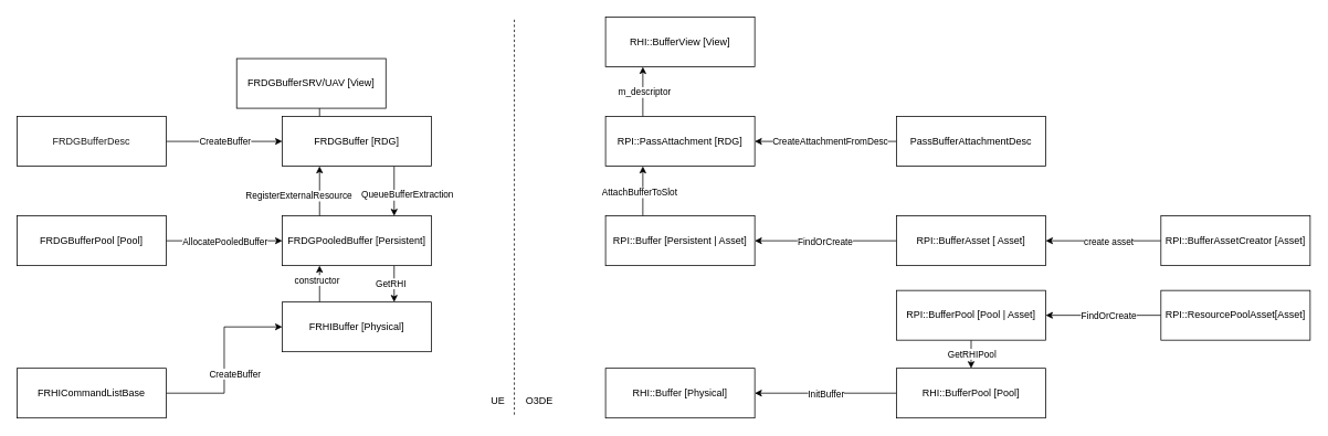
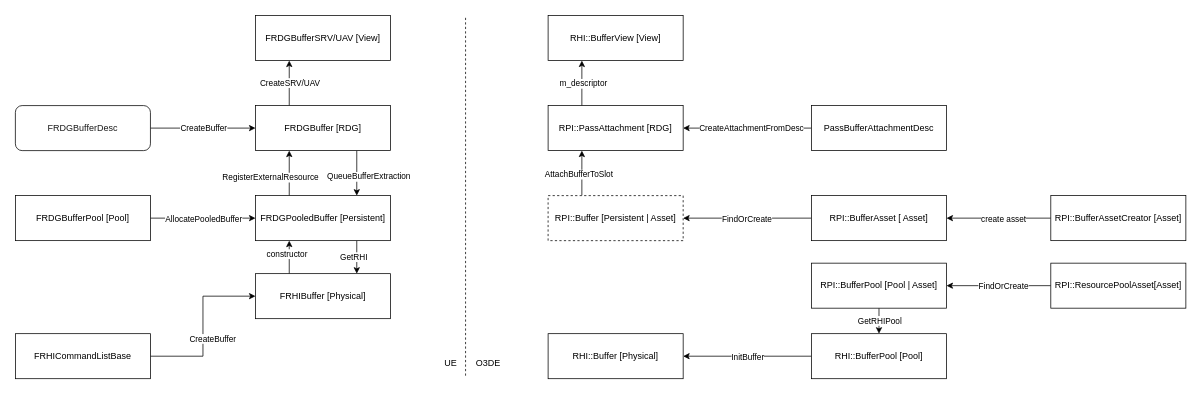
  <mxCell id="0" />
  <mxCell id="1" parent="0" />
  <mxCell id="2" style="edgeStyle=orthogonalEdgeStyle;orthogonalLoop=1;jettySize=auto;html=1;exitX=0.75;exitY=1;exitDx=0;exitDy=0;entryX=0.75;entryY=0;entryDx=0;entryDy=0;" parent="1" source="6" target="11" edge="1"><mxGeometry relative="1" as="geometry" /></mxCell>
  <mxCell id="3" value="QueueBufferExtraction" style="edgeLabel;html=1;align=center;verticalAlign=middle;resizable=0;points=[];" parent="2" vertex="1" connectable="0"><mxGeometry x="0.122" relative="1" as="geometry"><mxPoint x="15" as="offset" /></mxGeometry></mxCell>
  <mxCell id="4" style="edgeStyle=orthogonalEdgeStyle;orthogonalLoop=1;jettySize=auto;html=1;exitX=0.25;exitY=0;exitDx=0;exitDy=0;entryX=0.25;entryY=1;entryDx=0;entryDy=0;" parent="1" source="6" target="22" edge="1"><mxGeometry relative="1" as="geometry" /></mxCell>
  <mxCell id="5" value="CreateSRV/UAV" style="edgeLabel;html=1;align=center;verticalAlign=middle;resizable=0;points=[];" parent="4" vertex="1" connectable="0"><mxGeometry x="0.044" relative="1" as="geometry"><mxPoint as="offset" /></mxGeometry></mxCell>
  <mxCell id="6" value="FRDGBuffer [RDG]" style="rounded=0;whiteSpace=wrap;html=1;" parent="1" vertex="1"><mxGeometry x="340" y="140" width="180" height="60" as="geometry" /></mxCell>
  <mxCell id="7" style="edgeStyle=orthogonalEdgeStyle;orthogonalLoop=1;jettySize=auto;html=1;exitX=0.75;exitY=1;exitDx=0;exitDy=0;entryX=0.75;entryY=0;entryDx=0;entryDy=0;" parent="1" source="11" target="14" edge="1"><mxGeometry relative="1" as="geometry" /></mxCell>
  <mxCell id="8" value="GetRHI" style="edgeLabel;html=1;align=center;verticalAlign=middle;resizable=0;points=[];" parent="7" vertex="1" connectable="0"><mxGeometry x="-0.038" y="-1" relative="1" as="geometry"><mxPoint x="-4" as="offset" /></mxGeometry></mxCell>
  <mxCell id="9" style="edgeStyle=orthogonalEdgeStyle;orthogonalLoop=1;jettySize=auto;html=1;exitX=0.25;exitY=0;exitDx=0;exitDy=0;entryX=0.25;entryY=1;entryDx=0;entryDy=0;" parent="1" source="11" target="6" edge="1"><mxGeometry relative="1" as="geometry" /></mxCell>
  <mxCell id="10" value="RegisterExternalResource" style="edgeLabel;html=1;align=center;verticalAlign=middle;resizable=0;points=[];" parent="9" vertex="1" connectable="0"><mxGeometry x="-0.156" y="-2" relative="1" as="geometry"><mxPoint x="-27" as="offset" /></mxGeometry></mxCell>
  <mxCell id="11" value="FRDGPooledBuffer [Persistent]" style="rounded=0;whiteSpace=wrap;html=1;" parent="1" vertex="1"><mxGeometry x="340" y="260" width="180" height="60" as="geometry" /></mxCell>
  <mxCell id="12" style="edgeStyle=orthogonalEdgeStyle;orthogonalLoop=1;jettySize=auto;html=1;exitX=0.25;exitY=0;exitDx=0;exitDy=0;entryX=0.25;entryY=1;entryDx=0;entryDy=0;" parent="1" source="14" target="11" edge="1"><mxGeometry relative="1" as="geometry" /></mxCell>
  <mxCell id="13" value="constructor" style="edgeLabel;html=1;align=center;verticalAlign=middle;resizable=0;points=[];" parent="12" vertex="1" connectable="0"><mxGeometry x="-0.076" y="3" relative="1" as="geometry"><mxPoint y="-7" as="offset" /></mxGeometry></mxCell>
  <mxCell id="14" value="FRHIBuffer [Physical]" style="rounded=0;whiteSpace=wrap;html=1;" parent="1" vertex="1"><mxGeometry x="340" y="364" width="180" height="60" as="geometry" /></mxCell>
  <mxCell id="15" style="edgeStyle=orthogonalEdgeStyle;orthogonalLoop=1;jettySize=auto;html=1;exitX=0.25;exitY=0;exitDx=0;exitDy=0;entryX=0.25;entryY=1;entryDx=0;entryDy=0;" parent="1" source="17" target="23" edge="1"><mxGeometry relative="1" as="geometry" /></mxCell>
  <mxCell id="16" value="m_descriptor" style="edgeLabel;html=1;align=center;verticalAlign=middle;resizable=0;points=[];" parent="15" vertex="1" connectable="0"><mxGeometry x="0.111" y="-1" relative="1" as="geometry"><mxPoint y="3" as="offset" /></mxGeometry></mxCell>
  <mxCell id="17" value="RPI::PassAttachment [RDG]" style="rounded=0;whiteSpace=wrap;html=1;" parent="1" vertex="1"><mxGeometry x="730" y="140" width="180" height="60" as="geometry" /></mxCell>
  <mxCell id="18" value="RHI::Buffer [Physical]" style="rounded=0;whiteSpace=wrap;html=1;" parent="1" vertex="1"><mxGeometry x="730" y="444" width="180" height="60" as="geometry" /></mxCell>
  <mxCell id="19" style="edgeStyle=orthogonalEdgeStyle;orthogonalLoop=1;jettySize=auto;html=1;exitX=0.25;exitY=0;exitDx=0;exitDy=0;entryX=0.25;entryY=1;entryDx=0;entryDy=0;" parent="1" source="21" target="17" edge="1"><mxGeometry relative="1" as="geometry" /></mxCell>
  <mxCell id="20" value="AttachBufferToSlot" style="edgeLabel;html=1;align=center;verticalAlign=middle;resizable=0;points=[];" parent="19" vertex="1" connectable="0"><mxGeometry x="-0.022" relative="1" as="geometry"><mxPoint x="-5" as="offset" /></mxGeometry></mxCell>
- <mxCell id="21" value="RPI::Buffer [Persistent | Asset]" style="rounded=0;whiteSpace=wrap;html=1;" parent="1" vertex="1"><mxGeometry x="730" y="260" width="180" height="60" as="geometry" /></mxCell>
- <mxCell id="22" value="FRDGBufferSRV/UAV [View]" style="rounded=0;whiteSpace=wrap;html=1;" parent="1" vertex="1"><mxGeometry x="285" y="70" width="180" height="60" as="geometry" /></mxCell>
+ <mxCell id="21" value="RPI::Buffer [Persistent | Asset]" style="rounded=0;whiteSpace=wrap;html=1;dashed=1;" parent="1" vertex="1"><mxGeometry x="730" y="260" width="180" height="60" as="geometry" /></mxCell>
+ <mxCell id="22" value="FRDGBufferSRV/UAV [View]" style="rounded=0;whiteSpace=wrap;html=1;" parent="1" vertex="1"><mxGeometry x="340" width="180" height="60" as="geometry" y="20" /></mxCell>
  <mxCell id="23" value="RHI::BufferView [View]" style="rounded=0;whiteSpace=wrap;html=1;" parent="1" vertex="1"><mxGeometry x="730" width="180" height="60" as="geometry" y="20" /></mxCell>
  <mxCell id="24" style="edgeStyle=orthogonalEdgeStyle;rounded=0;orthogonalLoop=1;jettySize=auto;html=1;exitX=1;exitY=0.5;exitDx=0;exitDy=0;entryX=0;entryY=0.5;entryDx=0;entryDy=0;" edge="1" parent="1" source="26" target="11"><mxGeometry relative="1" as="geometry" /></mxCell>
  <mxCell id="25" value="AllocatePooledBuffer" style="edgeLabel;html=1;align=center;verticalAlign=middle;resizable=0;points=[];" vertex="1" connectable="0" parent="24"><mxGeometry x="-0.238" y="-1" relative="1" as="geometry"><mxPoint x="17" y="-1" as="offset" /></mxGeometry></mxCell>
  <mxCell id="26" value="FRDGBufferPool [Pool]" style="rounded=0;whiteSpace=wrap;html=1;" vertex="1" parent="1"><mxGeometry x="20" y="260" width="180" height="60" as="geometry" /></mxCell>
  <mxCell id="27" style="edgeStyle=orthogonalEdgeStyle;rounded=0;orthogonalLoop=1;jettySize=auto;html=1;exitX=0.5;exitY=1;exitDx=0;exitDy=0;entryX=0.5;entryY=0;entryDx=0;entryDy=0;" edge="1" parent="1" source="29" target="32"><mxGeometry relative="1" as="geometry" /></mxCell>
  <mxCell id="28" value="GetRHIPool" style="edgeLabel;html=1;align=center;verticalAlign=middle;resizable=0;points=[];" vertex="1" connectable="0" parent="27"><mxGeometry x="-0.039" relative="1" as="geometry"><mxPoint as="offset" /></mxGeometry></mxCell>
  <mxCell id="29" value="RPI::BufferPool [Pool | Asset]" style="rounded=0;whiteSpace=wrap;html=1;" vertex="1" parent="1"><mxGeometry x="1081" y="350" width="180" height="60" as="geometry" /></mxCell>
  <mxCell id="30" style="edgeStyle=orthogonalEdgeStyle;rounded=0;orthogonalLoop=1;jettySize=auto;html=1;exitX=0;exitY=0.5;exitDx=0;exitDy=0;entryX=1;entryY=0.5;entryDx=0;entryDy=0;" edge="1" parent="1" source="32" target="18"><mxGeometry relative="1" as="geometry" /></mxCell>
  <mxCell id="31" value="InitBuffer" style="edgeLabel;html=1;align=center;verticalAlign=middle;resizable=0;points=[];" vertex="1" connectable="0" parent="30"><mxGeometry x="0.158" y="-1" relative="1" as="geometry"><mxPoint x="13" y="1" as="offset" /></mxGeometry></mxCell>
  <mxCell id="32" value="RHI::BufferPool [Pool]" style="rounded=0;whiteSpace=wrap;html=1;" vertex="1" parent="1"><mxGeometry x="1081" y="444" width="180" height="60" as="geometry" /></mxCell>
  <mxCell id="33" style="edgeStyle=orthogonalEdgeStyle;rounded=0;orthogonalLoop=1;jettySize=auto;html=1;entryX=1;entryY=0.5;entryDx=0;entryDy=0;" edge="1" parent="1" source="35" target="21"><mxGeometry relative="1" as="geometry" /></mxCell>
  <mxCell id="34" value="FindOrCreate" style="edgeLabel;html=1;align=center;verticalAlign=middle;resizable=0;points=[];" vertex="1" connectable="0" parent="33"><mxGeometry x="0.179" y="1" relative="1" as="geometry"><mxPoint x="14" y="-1" as="offset" /></mxGeometry></mxCell>
  <mxCell id="35" value="RPI::BufferAsset [ Asset]" style="rounded=0;whiteSpace=wrap;html=1;" vertex="1" parent="1"><mxGeometry x="1081" y="260" width="180" height="60" as="geometry" /></mxCell>
  <mxCell id="36" style="edgeStyle=orthogonalEdgeStyle;rounded=0;orthogonalLoop=1;jettySize=auto;html=1;entryX=1;entryY=0.5;entryDx=0;entryDy=0;" edge="1" parent="1" source="38" target="35"><mxGeometry relative="1" as="geometry" /></mxCell>
  <mxCell id="37" value="create asset" style="edgeLabel;html=1;align=center;verticalAlign=middle;resizable=0;points=[];" vertex="1" connectable="0" parent="36"><mxGeometry x="0.013" y="2" relative="1" as="geometry"><mxPoint x="6" y="-2" as="offset" /></mxGeometry></mxCell>
  <mxCell id="38" value="RPI::BufferAssetCreator [Asset]" style="rounded=0;whiteSpace=wrap;html=1;" vertex="1" parent="1"><mxGeometry x="1400" y="260" width="180" height="60" as="geometry" /></mxCell>
  <mxCell id="39" style="edgeStyle=orthogonalEdgeStyle;rounded=0;orthogonalLoop=1;jettySize=auto;html=1;exitX=0;exitY=0.5;exitDx=0;exitDy=0;entryX=1;entryY=0.5;entryDx=0;entryDy=0;" edge="1" parent="1" source="41" target="29"><mxGeometry relative="1" as="geometry" /></mxCell>
  <mxCell id="40" value="FindOrCreate" style="edgeLabel;html=1;align=center;verticalAlign=middle;resizable=0;points=[];" vertex="1" connectable="0" parent="39"><mxGeometry x="-0.018" y="-2" relative="1" as="geometry"><mxPoint x="4" y="2" as="offset" /></mxGeometry></mxCell>
  <mxCell id="41" value="RPI::ResourcePoolAsset[Asset]" style="rounded=0;whiteSpace=wrap;html=1;" vertex="1" parent="1"><mxGeometry x="1400" y="350" width="180" height="60" as="geometry" /></mxCell>
  <mxCell id="42" style="edgeStyle=orthogonalEdgeStyle;rounded=0;orthogonalLoop=1;jettySize=auto;html=1;entryX=0;entryY=0.5;entryDx=0;entryDy=0;" edge="1" parent="1" source="44" target="6"><mxGeometry relative="1" as="geometry" /></mxCell>
  <mxCell id="43" value="CreateBuffer" style="edgeLabel;html=1;align=center;verticalAlign=middle;resizable=0;points=[];" vertex="1" connectable="0" parent="42"><mxGeometry x="-0.114" y="1" relative="1" as="geometry"><mxPoint x="8" y="1" as="offset" /></mxGeometry></mxCell>
- <mxCell id="44" value="&lt;span style=&quot;color: rgba(0, 0, 0, 0.9); text-align: start; white-space: pre; background-color: rgb(255, 255, 255);&quot;&gt;&lt;font face=&quot;Helvetica&quot;&gt;FRDGBufferDesc&lt;/font&gt;&lt;/span&gt;" style="rounded=0;whiteSpace=wrap;html=1;" vertex="1" parent="1"><mxGeometry x="20" y="140" width="180" height="60" as="geometry" /></mxCell>
+ <mxCell id="44" value="&lt;span style=&quot;color: rgba(0, 0, 0, 0.9); text-align: start; white-space: pre; background-color: rgb(255, 255, 255);&quot;&gt;&lt;font face=&quot;Helvetica&quot;&gt;FRDGBufferDesc&lt;/font&gt;&lt;/span&gt;" style="whiteSpace=wrap;html=1;rounded=1;" vertex="1" parent="1"><mxGeometry x="20" y="140" width="180" height="60" as="geometry" /></mxCell>
  <mxCell id="45" style="edgeStyle=orthogonalEdgeStyle;rounded=0;orthogonalLoop=1;jettySize=auto;html=1;exitX=1;exitY=0.5;exitDx=0;exitDy=0;entryX=0;entryY=0.5;entryDx=0;entryDy=0;" edge="1" parent="1" source="47" target="14"><mxGeometry relative="1" as="geometry" /></mxCell>
  <mxCell id="46" value="CreateBuffer" style="edgeLabel;html=1;align=center;verticalAlign=middle;resizable=0;points=[];" vertex="1" connectable="0" parent="45"><mxGeometry x="-0.152" y="-1" relative="1" as="geometry"><mxPoint x="11" y="-1" as="offset" /></mxGeometry></mxCell>
  <mxCell id="47" value="FRHICommandListBase" style="rounded=0;whiteSpace=wrap;html=1;" vertex="1" parent="1"><mxGeometry x="20" y="444" width="180" height="60" as="geometry" /></mxCell>
  <mxCell id="48" style="edgeStyle=orthogonalEdgeStyle;rounded=0;orthogonalLoop=1;jettySize=auto;html=1;entryX=1;entryY=0.5;entryDx=0;entryDy=0;" edge="1" parent="1" source="50" target="17"><mxGeometry relative="1" as="geometry" /></mxCell>
  <mxCell id="49" value="CreateAttachmentFromDesc" style="edgeLabel;html=1;align=center;verticalAlign=middle;resizable=0;points=[];" vertex="1" connectable="0" parent="48"><mxGeometry x="0.254" y="1" relative="1" as="geometry"><mxPoint x="26" y="-1" as="offset" /></mxGeometry></mxCell>
  <mxCell id="50" value="PassBufferAttachmentDesc" style="rounded=0;whiteSpace=wrap;html=1;" vertex="1" parent="1"><mxGeometry x="1081" y="140" width="180" height="60" as="geometry" /></mxCell>
  <mxCell id="51" value="" style="endArrow=none;dashed=1;html=1;rounded=0;" edge="1" parent="1"><mxGeometry width="50" height="50" relative="1" as="geometry"><mxPoint x="620" y="500" as="sourcePoint" /><mxPoint x="620" as="targetPoint" y="20" /></mxGeometry></mxCell>
  <mxCell id="52" value="UE" style="text;html=1;align=center;verticalAlign=middle;resizable=0;points=[];autosize=1;strokeColor=none;fillColor=none;" vertex="1" parent="1"><mxGeometry x="580" y="468" width="40" height="30" as="geometry" /></mxCell>
  <mxCell id="53" value="O3DE" style="text;html=1;align=center;verticalAlign=middle;resizable=0;points=[];autosize=1;strokeColor=none;fillColor=none;" vertex="1" parent="1"><mxGeometry x="620" y="468" width="60" height="30" as="geometry" /></mxCell>
